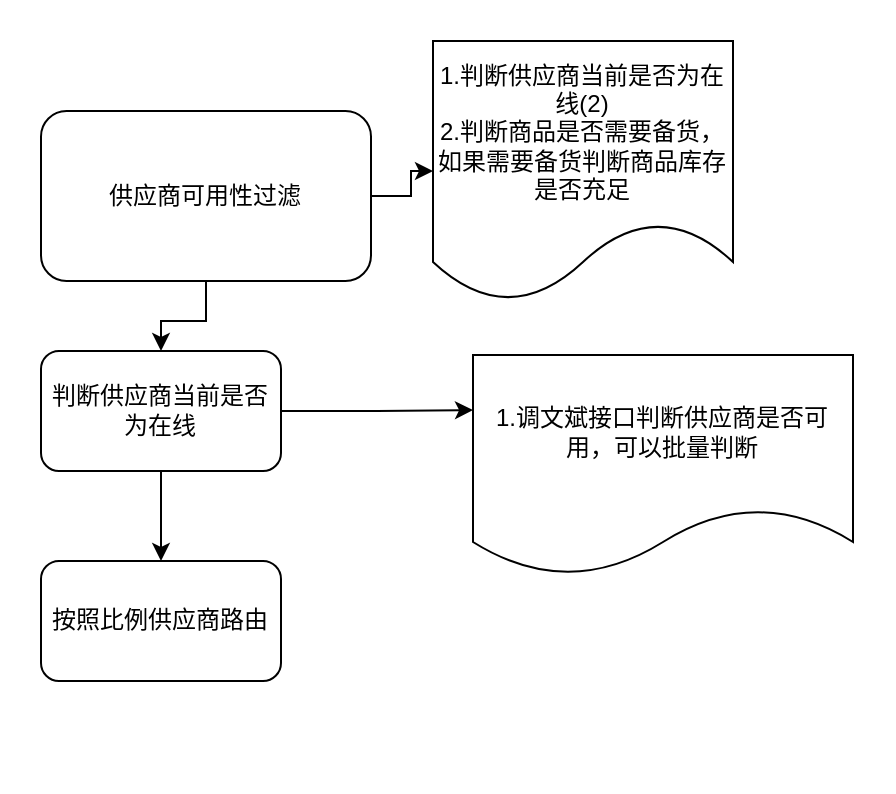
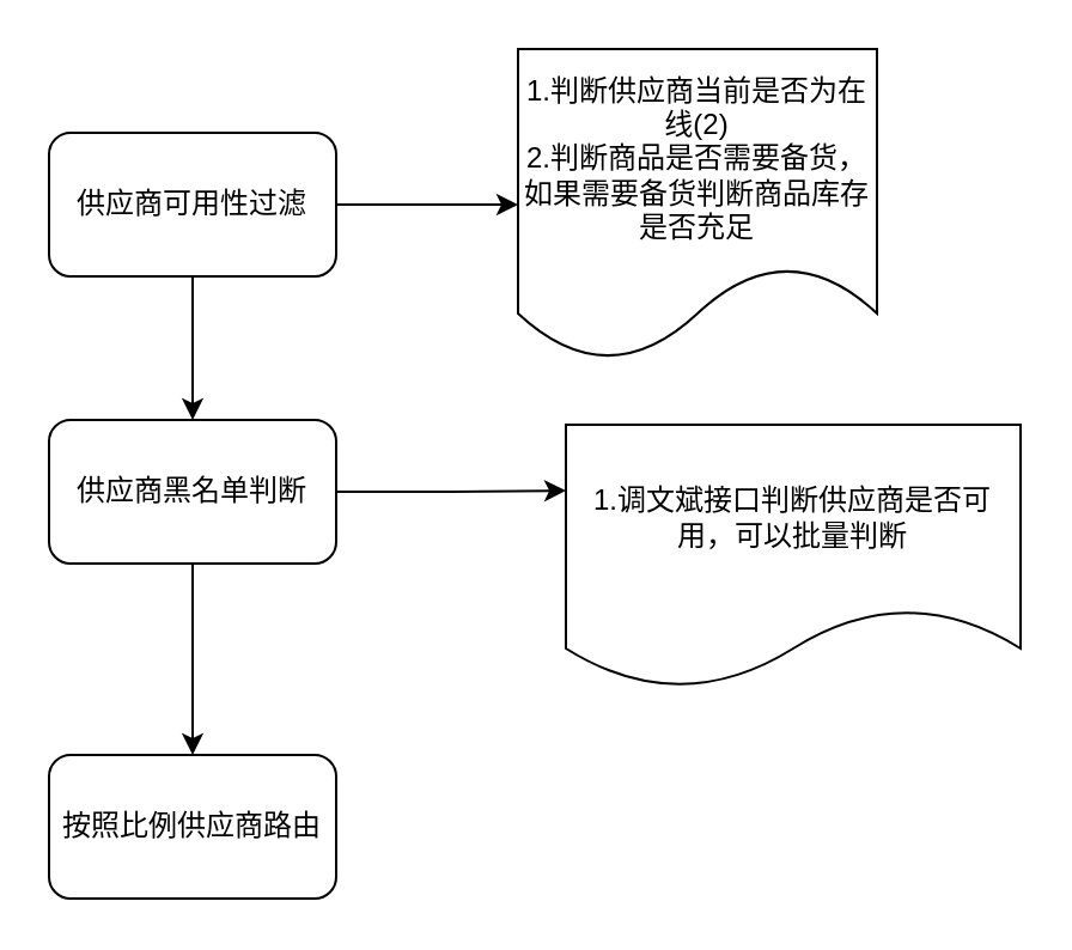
  <mxCell id="0" />
  <mxCell id="1" parent="0" />
  <mxCell id="2" value="" style="edgeStyle=orthogonalEdgeStyle;rounded=0;orthogonalLoop=1;jettySize=auto;html=1;" edge="1" parent="1" source="4" target="7"><mxGeometry relative="1" as="geometry" /></mxCell>
  <mxCell id="3" style="edgeStyle=orthogonalEdgeStyle;rounded=0;orthogonalLoop=1;jettySize=auto;html=1;entryX=0;entryY=0.5;entryDx=0;entryDy=0;" edge="1" parent="1" source="4" target="8"><mxGeometry relative="1" as="geometry" /></mxCell>
- <mxCell id="4" value="供应商可用性过滤" style="rounded=1;whiteSpace=wrap;html=1;" vertex="1" parent="1"><mxGeometry x="20" y="55" width="165" height="85" as="geometry" /></mxCell>
+ <mxCell id="4" value="供应商可用性过滤" style="rounded=1;whiteSpace=wrap;html=1;" vertex="1" parent="1"><mxGeometry x="20" y="55" width="120" height="60" as="geometry" /></mxCell>
  <mxCell id="5" style="edgeStyle=orthogonalEdgeStyle;rounded=0;orthogonalLoop=1;jettySize=auto;html=1;entryX=0;entryY=0.25;entryDx=0;entryDy=0;" edge="1" parent="1" source="7" target="9"><mxGeometry relative="1" as="geometry" /></mxCell>
  <mxCell id="6" value="" style="edgeStyle=orthogonalEdgeStyle;rounded=0;orthogonalLoop=1;jettySize=auto;html=1;" edge="1" parent="1" source="7" target="10"><mxGeometry relative="1" as="geometry" /></mxCell>
- <mxCell id="7" value="判断供应商当前是否为在线" style="whiteSpace=wrap;html=1;rounded=1;" vertex="1" parent="1"><mxGeometry x="20" y="175" width="120" height="60" as="geometry" /></mxCell>
+ <mxCell id="7" value="供应商黑名单判断" style="whiteSpace=wrap;html=1;rounded=1;" vertex="1" parent="1"><mxGeometry x="20" y="175" width="120" height="60" as="geometry" /></mxCell>
  <mxCell id="8" value="1.判断供应商当前是否为在线(2)&lt;br&gt;2.判断商品是否需要备货，如果需要备货判断商品库存是否充足" style="shape=document;whiteSpace=wrap;html=1;boundedLbl=1;" vertex="1" parent="1"><mxGeometry x="216" y="20" width="150" height="130" as="geometry" /></mxCell>
  <mxCell id="9" value="1.调文斌接口判断供应商是否可用，可以批量判断" style="shape=document;whiteSpace=wrap;html=1;boundedLbl=1;" vertex="1" parent="1"><mxGeometry x="236" y="177" width="190" height="110" as="geometry" /></mxCell>
- <mxCell id="10" value="按照比例供应商路由" style="whiteSpace=wrap;html=1;rounded=1;" vertex="1" parent="1"><mxGeometry x="20" y="280" width="120" height="60" as="geometry" /></mxCell>
+ <mxCell id="10" value="按照比例供应商路由" style="whiteSpace=wrap;html=1;rounded=1;" vertex="1" parent="1"><mxGeometry x="20" y="315" width="120" height="60" as="geometry" /></mxCell>
